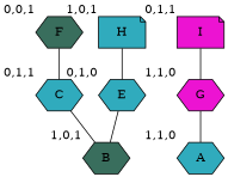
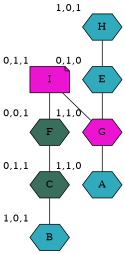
  graph {
    fontname="DejaVu Serif"
    node [fillcolor="#30abbd" fontname="DejaVu Serif" shape=hexagon style=filled xlabel="1,0,1"]
    edge [fontname="DejaVu Serif"]
-   B [fillcolor="#396e5d"]
-   C [xlabel="0,1,1"]
+   B
+   C [fillcolor="#396e5d" xlabel="0,1,1"]
    E [xlabel="0,1,0"]
    F [fillcolor="#396e5d" xlabel="0,0,1"]
    G [fillcolor="#ec13d2" xlabel="1,1,0"]
    A [xlabel="1,1,0"]
-   H [shape=note]
+   H
    I [fillcolor="#ec13d2" shape=note xlabel="0,1,1"]
    C -- B
-   E -- B
+   E -- G
    F -- C
    G -- A
    H -- E
+   I -- F
    I -- G
  }
